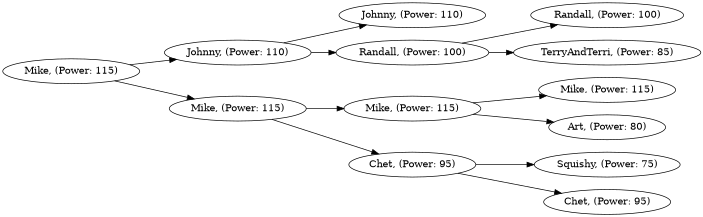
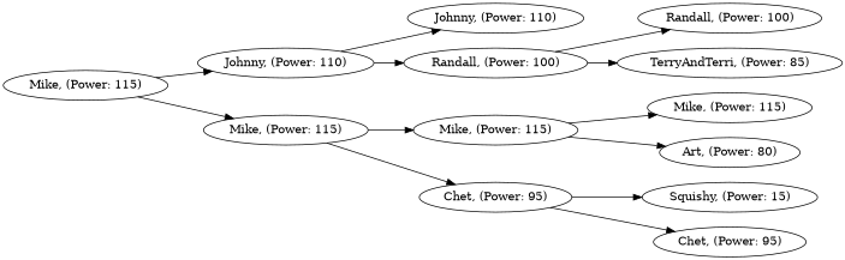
  digraph {
    rankdir=LR
    n1 [label="Mike, (Power: 115)"]
    n2 [label="Johnny, (Power: 110)"]
    n3 [label="Mike, (Power: 115)"]
    n4 [label="Johnny, (Power: 110)"]
    n5 [label="Randall, (Power: 100)"]
    n6 [label="Randall, (Power: 100)"]
    n7 [label="TerryAndTerri, (Power: 85)"]
    n8 [label="Mike, (Power: 115)"]
    n9 [label="Chet, (Power: 95)"]
    n10 [label="Mike, (Power: 115)"]
    n11 [label="Art, (Power: 80)"]
-   n12 [label="Squishy, (Power: 75)"]
+   n12 [label="Squishy, (Power: 15)"]
    n13 [label="Chet, (Power: 95)"]
    n1 -> n2
    n1 -> n3
    n2 -> n4
    n2 -> n5
    n3 -> n8
    n3 -> n9
    n5 -> n6
    n5 -> n7
    n8 -> n10
    n8 -> n11
    n9 -> n12
    n9 -> n13
  }
